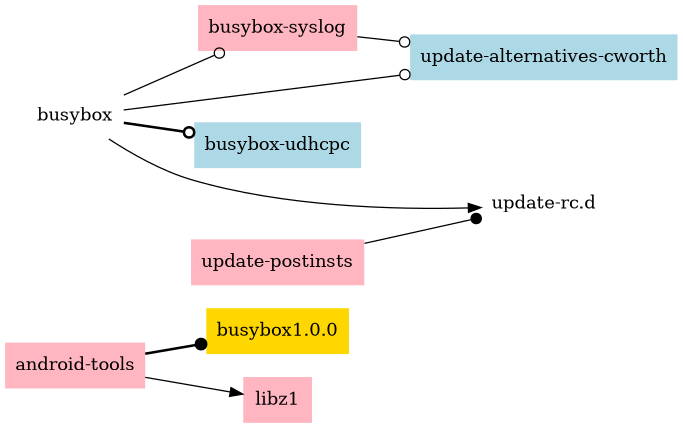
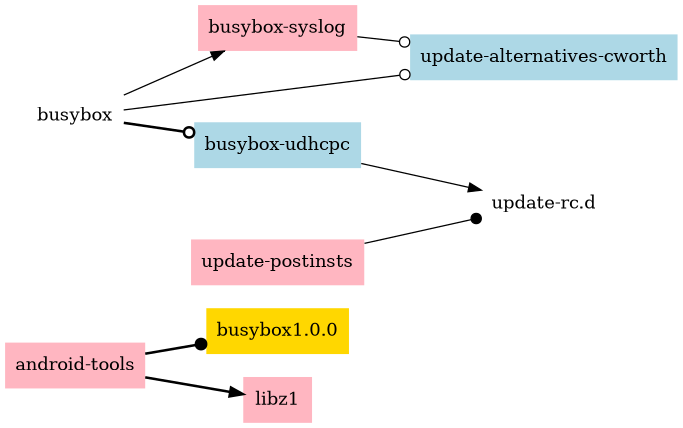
  digraph {
    rankdir=LR
    node [fillcolor=lightpink shape=plaintext style=filled]
    edge [arrowhead=odot style=solid]
    n1 [fillcolor=gold label="busybox1.0.0"]
    "android-tools"
    libz1
    busybox [fillcolor=white]
    "busybox-syslog"
    "busybox-udhcpc" [fillcolor=lightblue]
    "update-alternatives-cworth" [fillcolor=lightblue]
    "update-rc.d" [fillcolor=white]
    n9 [label="update-postinsts"]
    "android-tools" -> n1 [arrowhead=dot style=bold]
-   "android-tools" -> libz1 [arrowhead=normal]
-   busybox -> "busybox-syslog"
+   "android-tools" -> libz1 [arrowhead=normal style=bold]
+   busybox -> "busybox-syslog" [arrowhead=normal]
    busybox -> "busybox-udhcpc" [style=bold]
    busybox -> "update-alternatives-cworth"
-   busybox -> "update-rc.d" [arrowhead=normal]
+   "busybox-udhcpc" -> "update-rc.d" [arrowhead=normal]
    "busybox-syslog" -> "update-alternatives-cworth"
    n9 -> "update-rc.d" [arrowhead=dot]
  }
